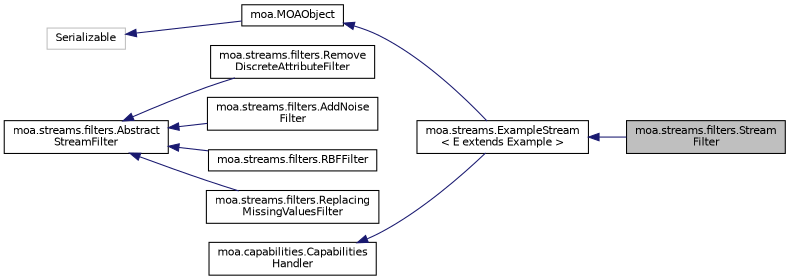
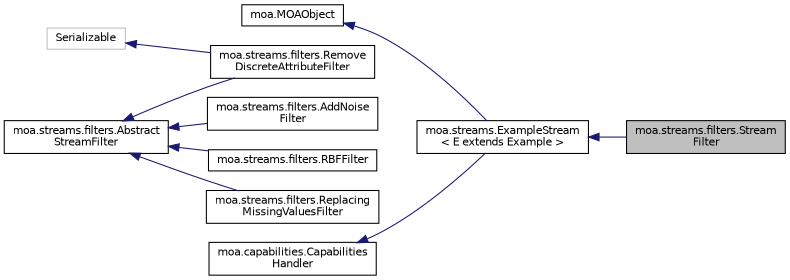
  digraph {
    rankdir=LR
    node [color=black fillcolor=white fontname=Helvetica fontsize=10 shape=record style=filled]
    edge [color=midnightblue dir=back fontname=Helvetica fontsize=10 labelfontname=Helvetica labelfontsize=10 style=solid]
    n1 [fillcolor=grey75 fontcolor=black height=0.2 label="moa.streams.filters.Stream\lFilter" width=0.4]
    n2 [height=0.2 label="moa.streams.filters.Abstract\lStreamFilter" width=0.4]
    n3 [height=0.2 label="moa.streams.filters.AddNoise\lFilter" width=0.4]
    n4 [height=0.2 label="moa.streams.filters.RBFFilter" width=0.4]
    n5 [height=0.2 label="moa.streams.filters.Remove\lDiscreteAttributeFilter" width=0.4]
    n6 [height=0.2 label="moa.streams.filters.Replacing\lMissingValuesFilter" width=0.4]
    n7 [height=0.2 label="moa.streams.ExampleStream\l\< E extends Example \>" width=0.4]
    n8 [height=0.2 label="moa.MOAObject" width=0.4]
    n9 [color=grey75 height=0.2 label=Serializable width=0.4]
    n10 [height=0.2 label="moa.capabilities.Capabilities\lHandler" width=0.4]
    n2 -> n3
    n2 -> n4
    n2 -> n5
    n2 -> n6
    n7 -> n1
    n8 -> n7
-   n9 -> n8
+   n9 -> n5
    n10 -> n7
  }
